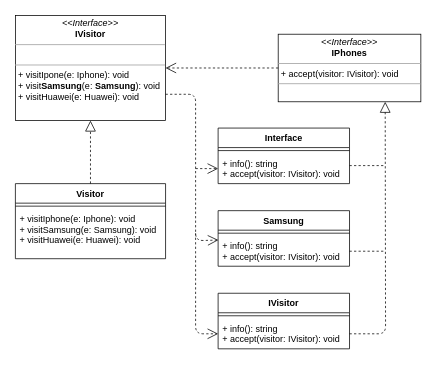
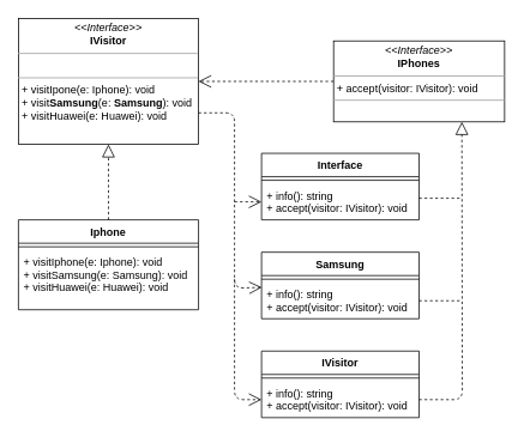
  <mxCell id="0" />
  <mxCell id="1" parent="0" />
  <mxCell id="2" value="&lt;p style=&quot;margin: 0px ; margin-top: 4px ; text-align: center&quot;&gt;&lt;i&gt;&amp;lt;&amp;lt;Interface&amp;gt;&amp;gt;&lt;/i&gt;&lt;br&gt;&lt;b&gt;IVisitor&lt;/b&gt;&lt;/p&gt;&lt;hr size=&quot;1&quot;&gt;&lt;p style=&quot;margin: 0px ; margin-left: 4px&quot;&gt;&lt;br&gt;&lt;/p&gt;&lt;hr size=&quot;1&quot;&gt;&lt;p style=&quot;margin: 0px 0px 0px 4px&quot;&gt;+ visitIpone(e: Iphone): void&lt;/p&gt;&lt;p style=&quot;margin: 0px 0px 0px 4px&quot;&gt;+ visit&lt;span style=&quot;font-weight: 700 ; text-align: center&quot;&gt;Samsung&lt;/span&gt;(e:&amp;nbsp;&lt;span style=&quot;font-weight: 700 ; text-align: center&quot;&gt;Samsung&lt;/span&gt;): void&lt;br&gt;&lt;/p&gt;&lt;p style=&quot;margin: 0px 0px 0px 4px&quot;&gt;+ visitHuawei(e: Huawei): void&lt;/p&gt;" style="verticalAlign=top;align=left;overflow=fill;fontSize=12;fontFamily=Helvetica;html=1;" vertex="1" parent="1"><mxGeometry x="20" y="20" width="200" height="140" as="geometry" /></mxCell>
- <mxCell id="3" value="Visitor" style="swimlane;fontStyle=1;align=center;verticalAlign=top;childLayout=stackLayout;horizontal=1;startSize=26;horizontalStack=0;resizeParent=1;resizeParentMax=0;resizeLast=0;collapsible=1;marginBottom=0;" vertex="1" parent="1"><mxGeometry x="20" y="244" width="200" height="100" as="geometry" /></mxCell>
+ <mxCell id="3" value="Iphone" style="swimlane;fontStyle=1;align=center;verticalAlign=top;childLayout=stackLayout;horizontal=1;startSize=26;horizontalStack=0;resizeParent=1;resizeParentMax=0;resizeLast=0;collapsible=1;marginBottom=0;" vertex="1" parent="1"><mxGeometry x="20" y="244" width="200" height="100" as="geometry" /></mxCell>
  <mxCell id="4" value="" style="line;strokeWidth=1;fillColor=none;align=left;verticalAlign=middle;spacingTop=-1;spacingLeft=3;spacingRight=3;rotatable=0;labelPosition=right;points=[];portConstraint=eastwest;" vertex="1" parent="3"><mxGeometry y="26" width="200" height="8" as="geometry" /></mxCell>
  <mxCell id="5" value="+ visitIphone(e: Iphone): void&#10;+ visitSamsung(e: Samsung): void&#10;+ visitHuawei(e: Huawei): void" style="text;strokeColor=none;fillColor=none;align=left;verticalAlign=top;spacingLeft=4;spacingRight=4;overflow=hidden;rotatable=0;points=[[0,0.5],[1,0.5]];portConstraint=eastwest;" vertex="1" parent="3"><mxGeometry y="34" width="200" height="66" as="geometry" /></mxCell>
  <mxCell id="6" value="" style="endArrow=block;dashed=1;endFill=0;endSize=12;html=1;entryX=0.5;entryY=1;entryDx=0;entryDy=0;exitX=0.5;exitY=0;exitDx=0;exitDy=0;" edge="1" parent="1" source="3" target="2"><mxGeometry width="160" relative="1" as="geometry"><mxPoint x="50" y="90" as="sourcePoint" /><mxPoint x="130" y="170" as="targetPoint" /></mxGeometry></mxCell>
  <mxCell id="7" value="&lt;p style=&quot;margin: 0px ; margin-top: 4px ; text-align: center&quot;&gt;&lt;i&gt;&amp;lt;&amp;lt;Interface&amp;gt;&amp;gt;&lt;/i&gt;&lt;br&gt;&lt;b&gt;IPhones&lt;/b&gt;&lt;/p&gt;&lt;hr size=&quot;1&quot;&gt;&lt;p style=&quot;margin: 0px ; margin-left: 4px&quot;&gt;+ accept(visitor: IVisitor): void&lt;/p&gt;&lt;hr size=&quot;1&quot;&gt;&lt;p style=&quot;margin: 0px ; margin-left: 4px&quot;&gt;&lt;br&gt;&lt;/p&gt;" style="verticalAlign=top;align=left;overflow=fill;fontSize=12;fontFamily=Helvetica;html=1;" vertex="1" parent="1"><mxGeometry x="370" y="45" width="190" height="90" as="geometry" /></mxCell>
  <mxCell id="8" value="Use" style="endArrow=open;endSize=12;dashed=1;html=1;entryX=1;entryY=0.5;entryDx=0;entryDy=0;exitX=0;exitY=0.5;exitDx=0;exitDy=0;noLabel=1;fontColor=none;" edge="1" parent="1" source="7" target="2"><mxGeometry width="160" relative="1" as="geometry"><mxPoint x="310" y="200" as="sourcePoint" /><mxPoint x="470" y="200" as="targetPoint" /></mxGeometry></mxCell>
  <mxCell id="9" value="Interface" style="swimlane;fontStyle=1;align=center;verticalAlign=top;childLayout=stackLayout;horizontal=1;startSize=26;horizontalStack=0;resizeParent=1;resizeParentMax=0;resizeLast=0;collapsible=1;marginBottom=0;" vertex="1" parent="1"><mxGeometry x="290" y="170" width="175" height="74" as="geometry" /></mxCell>
  <mxCell id="10" value="" style="line;strokeWidth=1;fillColor=none;align=left;verticalAlign=middle;spacingTop=-1;spacingLeft=3;spacingRight=3;rotatable=0;labelPosition=right;points=[];portConstraint=eastwest;" vertex="1" parent="9"><mxGeometry y="26" width="175" height="8" as="geometry" /></mxCell>
  <mxCell id="11" value="+ info(): string&#10;+ accept(visitor: IVisitor): void" style="text;strokeColor=none;fillColor=none;align=left;verticalAlign=top;spacingLeft=4;spacingRight=4;overflow=hidden;rotatable=0;points=[[0,0.5],[1,0.5]];portConstraint=eastwest;" vertex="1" parent="9"><mxGeometry y="34" width="175" height="40" as="geometry" /></mxCell>
  <mxCell id="12" value="Use" style="endArrow=open;endSize=12;dashed=1;html=1;exitX=1;exitY=0.75;exitDx=0;exitDy=0;noLabel=1;fontColor=none;entryX=0.002;entryY=0.129;entryDx=0;entryDy=0;entryPerimeter=0;" edge="1" parent="1" source="2" target="16"><mxGeometry width="160" relative="1" as="geometry"><mxPoint x="390" y="160" as="sourcePoint" /><mxPoint x="290" y="370" as="targetPoint" /><Array as="points"><mxPoint x="260" y="125" /><mxPoint x="260" y="320" /></Array></mxGeometry></mxCell>
  <mxCell id="13" value="Use" style="endArrow=open;endSize=12;dashed=1;html=1;entryX=0;entryY=0.5;entryDx=0;entryDy=0;noLabel=1;fontColor=none;" edge="1" parent="1" target="11"><mxGeometry width="160" relative="1" as="geometry"><mxPoint x="260" y="224" as="sourcePoint" /><mxPoint x="305" y="310" as="targetPoint" /></mxGeometry></mxCell>
  <mxCell id="14" value="Samsung" style="swimlane;fontStyle=1;align=center;verticalAlign=top;childLayout=stackLayout;horizontal=1;startSize=26;horizontalStack=0;resizeParent=1;resizeParentMax=0;resizeLast=0;collapsible=1;marginBottom=0;" vertex="1" parent="1"><mxGeometry x="290" y="280" width="175" height="74" as="geometry" /></mxCell>
  <mxCell id="15" value="" style="line;strokeWidth=1;fillColor=none;align=left;verticalAlign=middle;spacingTop=-1;spacingLeft=3;spacingRight=3;rotatable=0;labelPosition=right;points=[];portConstraint=eastwest;" vertex="1" parent="14"><mxGeometry y="26" width="175" height="8" as="geometry" /></mxCell>
  <mxCell id="16" value="+ info(): string&#10;+ accept(visitor: IVisitor): void" style="text;strokeColor=none;fillColor=none;align=left;verticalAlign=top;spacingLeft=4;spacingRight=4;overflow=hidden;rotatable=0;points=[[0,0.5],[1,0.5]];portConstraint=eastwest;" vertex="1" parent="14"><mxGeometry y="34" width="175" height="40" as="geometry" /></mxCell>
  <mxCell id="17" value="IVisitor" style="swimlane;fontStyle=1;align=center;verticalAlign=top;childLayout=stackLayout;horizontal=1;startSize=26;horizontalStack=0;resizeParent=1;resizeParentMax=0;resizeLast=0;collapsible=1;marginBottom=0;" vertex="1" parent="1"><mxGeometry x="290" y="390" width="175" height="74" as="geometry" /></mxCell>
  <mxCell id="18" value="" style="line;strokeWidth=1;fillColor=none;align=left;verticalAlign=middle;spacingTop=-1;spacingLeft=3;spacingRight=3;rotatable=0;labelPosition=right;points=[];portConstraint=eastwest;" vertex="1" parent="17"><mxGeometry y="26" width="175" height="8" as="geometry" /></mxCell>
  <mxCell id="19" value="+ info(): string&#10;+ accept(visitor: IVisitor): void" style="text;strokeColor=none;fillColor=none;align=left;verticalAlign=top;spacingLeft=4;spacingRight=4;overflow=hidden;rotatable=0;points=[[0,0.5],[1,0.5]];portConstraint=eastwest;" vertex="1" parent="17"><mxGeometry y="34" width="175" height="40" as="geometry" /></mxCell>
  <mxCell id="20" value="Use" style="endArrow=open;endSize=12;dashed=1;html=1;noLabel=1;fontColor=none;entryX=0;entryY=0.5;entryDx=0;entryDy=0;" edge="1" parent="1" target="19"><mxGeometry width="160" relative="1" as="geometry"><mxPoint x="260" y="310" as="sourcePoint" /><mxPoint x="260" y="450" as="targetPoint" /><Array as="points"><mxPoint x="260" y="444" /></Array></mxGeometry></mxCell>
  <mxCell id="21" value="" style="endArrow=block;dashed=1;endFill=0;endSize=12;html=1;fontColor=#f0f0f0;entryX=0.75;entryY=1;entryDx=0;entryDy=0;exitX=1;exitY=0.5;exitDx=0;exitDy=0;" edge="1" parent="1" source="19" target="7"><mxGeometry width="160" relative="1" as="geometry"><mxPoint x="513" y="450" as="sourcePoint" /><mxPoint x="440" y="260" as="targetPoint" /><Array as="points"><mxPoint x="513" y="444" /></Array></mxGeometry></mxCell>
  <mxCell id="22" value="" style="endArrow=none;dashed=1;html=1;fontColor=#f0f0f0;exitX=1;exitY=0.5;exitDx=0;exitDy=0;jumpSize=160;jumpStyle=none;" edge="1" parent="1" source="16"><mxGeometry width="50" height="50" relative="1" as="geometry"><mxPoint x="480" y="300" as="sourcePoint" /><mxPoint x="510" y="334" as="targetPoint" /></mxGeometry></mxCell>
  <mxCell id="23" value="" style="endArrow=none;dashed=1;html=1;fontColor=#f0f0f0;exitX=1;exitY=0.5;exitDx=0;exitDy=0;jumpSize=160;jumpStyle=none;" edge="1" parent="1"><mxGeometry width="50" height="50" relative="1" as="geometry"><mxPoint x="465" y="220" as="sourcePoint" /><mxPoint x="510" y="220" as="targetPoint" /></mxGeometry></mxCell>
